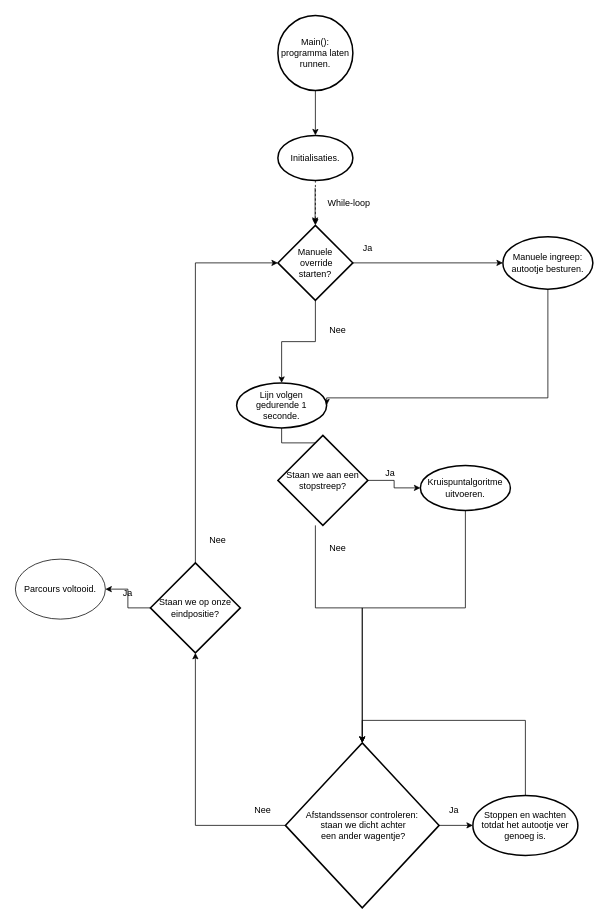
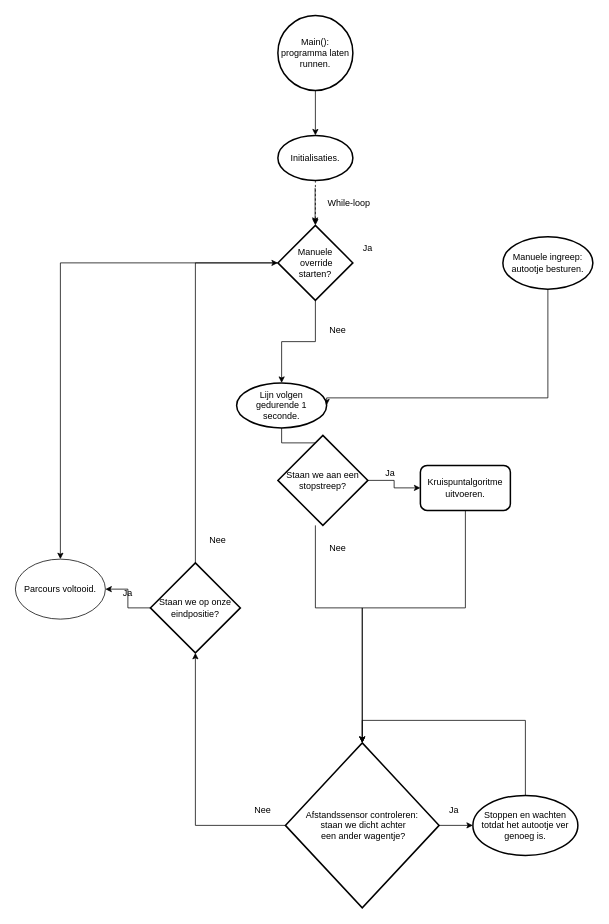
  <mxCell id="0" />
  <mxCell id="1" parent="0" />
  <mxCell id="2" value="" style="edgeStyle=orthogonalEdgeStyle;rounded=0;orthogonalLoop=1;jettySize=auto;html=1;" parent="1" source="3" target="15" edge="1"><mxGeometry relative="1" as="geometry" /></mxCell>
  <mxCell id="3" value="Main(): programma laten runnen." style="strokeWidth=2;html=1;shape=mxgraph.flowchart.start_2;whiteSpace=wrap;" parent="1" vertex="1"><mxGeometry x="370" y="20" width="100" height="100" as="geometry" /></mxCell>
  <mxCell id="4" value="" style="endArrow=classic;html=1;" parent="1" edge="1"><mxGeometry width="50" height="50" relative="1" as="geometry"><mxPoint x="419.66" y="250" as="sourcePoint" /><mxPoint x="419.66" y="298" as="targetPoint" /><Array as="points"><mxPoint x="419.66" y="268" /></Array></mxGeometry></mxCell>
  <mxCell id="5" value="" style="edgeStyle=orthogonalEdgeStyle;rounded=0;orthogonalLoop=1;jettySize=auto;html=1;" parent="1" source="7" target="11" edge="1"><mxGeometry relative="1" as="geometry" /></mxCell>
- <mxCell id="6" style="edgeStyle=orthogonalEdgeStyle;rounded=0;orthogonalLoop=1;jettySize=auto;html=1;entryX=0;entryY=0.5;entryDx=0;entryDy=0;" edge="1" parent="1" source="7" target="9"><mxGeometry relative="1" as="geometry" /></mxCell>
+ <mxCell id="6" style="edgeStyle=orthogonalEdgeStyle;rounded=0;orthogonalLoop=1;jettySize=auto;html=1;" edge="1" parent="1" source="7" target="36"><mxGeometry relative="1" as="geometry" /></mxCell>
  <mxCell id="7" value="Manuele&lt;br&gt;&amp;nbsp;override &lt;br&gt;starten?" style="strokeWidth=2;html=1;shape=mxgraph.flowchart.decision;whiteSpace=wrap;" parent="1" vertex="1"><mxGeometry x="370" y="300" width="100" height="100" as="geometry" /></mxCell>
  <mxCell id="8" style="edgeStyle=orthogonalEdgeStyle;rounded=0;orthogonalLoop=1;jettySize=auto;html=1;entryX=1;entryY=0.5;entryDx=0;entryDy=0;" edge="1" parent="1" source="9" target="11"><mxGeometry relative="1" as="geometry"><Array as="points"><mxPoint x="730" y="530" /></Array></mxGeometry></mxCell>
  <mxCell id="9" value="Manuele ingreep: autootje besturen." style="ellipse;whiteSpace=wrap;html=1;strokeWidth=2;" parent="1" vertex="1"><mxGeometry x="670" y="315" width="120" height="70" as="geometry" /></mxCell>
  <mxCell id="10" value="" style="edgeStyle=orthogonalEdgeStyle;rounded=0;orthogonalLoop=1;jettySize=auto;html=1;" parent="1" source="11" target="19" edge="1"><mxGeometry relative="1" as="geometry" /></mxCell>
  <mxCell id="11" value="Lijn volgen gedurende 1 seconde." style="ellipse;whiteSpace=wrap;html=1;strokeWidth=2;" parent="1" vertex="1"><mxGeometry x="315" y="510" width="120" height="60" as="geometry" /></mxCell>
  <mxCell id="12" value="Ja" style="text;html=1;strokeColor=none;fillColor=none;align=center;verticalAlign=middle;whiteSpace=wrap;rounded=0;" parent="1" vertex="1"><mxGeometry x="470" y="320" width="40" height="20" as="geometry" /></mxCell>
  <mxCell id="13" value="Nee" style="text;html=1;strokeColor=none;fillColor=none;align=center;verticalAlign=middle;whiteSpace=wrap;rounded=0;" parent="1" vertex="1"><mxGeometry x="430" y="430" width="40" height="20" as="geometry" /></mxCell>
  <mxCell id="14" value="" style="edgeStyle=orthogonalEdgeStyle;rounded=0;orthogonalLoop=1;jettySize=auto;html=1;dashed=1;" parent="1" source="15" target="7" edge="1"><mxGeometry relative="1" as="geometry" /></mxCell>
  <mxCell id="15" value="Initialisaties." style="strokeWidth=2;html=1;shape=mxgraph.flowchart.start_1;whiteSpace=wrap;" parent="1" vertex="1"><mxGeometry x="370" y="180" width="100" height="60" as="geometry" /></mxCell>
  <mxCell id="16" value="While-loop" style="text;html=1;strokeColor=none;fillColor=none;align=center;verticalAlign=middle;whiteSpace=wrap;rounded=0;" parent="1" vertex="1"><mxGeometry x="430" y="260" width="70" height="20" as="geometry" /></mxCell>
  <mxCell id="17" value="" style="edgeStyle=orthogonalEdgeStyle;rounded=0;orthogonalLoop=1;jettySize=auto;html=1;" parent="1" source="19" target="21" edge="1"><mxGeometry relative="1" as="geometry" /></mxCell>
  <mxCell id="18" value="" style="edgeStyle=orthogonalEdgeStyle;rounded=0;orthogonalLoop=1;jettySize=auto;html=1;entryX=0.5;entryY=0;entryDx=0;entryDy=0;entryPerimeter=0;" parent="1" source="19" target="27" edge="1"><mxGeometry relative="1" as="geometry"><mxPoint x="510" y="1060" as="targetPoint" /><Array as="points"><mxPoint x="420" y="810" /><mxPoint x="483" y="810" /></Array></mxGeometry></mxCell>
  <mxCell id="19" value="Staan we aan een stopstreep?" style="strokeWidth=2;html=1;shape=mxgraph.flowchart.decision;whiteSpace=wrap;" parent="1" vertex="1"><mxGeometry x="370" y="580" width="120" height="120" as="geometry" /></mxCell>
  <mxCell id="20" style="edgeStyle=orthogonalEdgeStyle;rounded=0;orthogonalLoop=1;jettySize=auto;html=1;entryX=0.5;entryY=0;entryDx=0;entryDy=0;entryPerimeter=0;" edge="1" parent="1" source="21" target="27"><mxGeometry relative="1" as="geometry"><Array as="points"><mxPoint x="620" y="810" /><mxPoint x="483" y="810" /></Array></mxGeometry></mxCell>
- <mxCell id="21" value="Kruispuntalgoritme uitvoeren." style="ellipse;whiteSpace=wrap;html=1;strokeWidth=2;" parent="1" vertex="1"><mxGeometry x="560" y="620" width="120" height="60" as="geometry" /></mxCell>
+ <mxCell id="21" value="Kruispuntalgoritme uitvoeren." style="whiteSpace=wrap;html=1;strokeWidth=2;rounded=1;" parent="1" vertex="1"><mxGeometry x="560" y="620" width="120" height="60" as="geometry" /></mxCell>
  <mxCell id="22" value="Ja" style="text;html=1;strokeColor=none;fillColor=none;align=center;verticalAlign=middle;whiteSpace=wrap;rounded=0;" parent="1" vertex="1"><mxGeometry x="500" y="620" width="40" height="20" as="geometry" /></mxCell>
  <mxCell id="23" value="Nee" style="text;html=1;strokeColor=none;fillColor=none;align=center;verticalAlign=middle;whiteSpace=wrap;rounded=0;" parent="1" vertex="1"><mxGeometry x="430" y="720" width="40" height="20" as="geometry" /></mxCell>
  <mxCell id="24" value="" style="edgeStyle=orthogonalEdgeStyle;rounded=0;orthogonalLoop=1;jettySize=auto;html=1;" parent="1" source="27" target="29" edge="1"><mxGeometry relative="1" as="geometry" /></mxCell>
  <mxCell id="25" style="edgeStyle=orthogonalEdgeStyle;rounded=0;orthogonalLoop=1;jettySize=auto;html=1;exitX=0;exitY=0.5;exitDx=0;exitDy=0;exitPerimeter=0;entryX=0;entryY=0.5;entryDx=0;entryDy=0;entryPerimeter=0;startArrow=none;" parent="1" source="33" target="7" edge="1"><mxGeometry relative="1" as="geometry"><mxPoint x="220" y="300" as="targetPoint" /><Array as="points"><mxPoint x="260" y="350" /></Array></mxGeometry></mxCell>
  <mxCell id="26" style="edgeStyle=orthogonalEdgeStyle;rounded=0;orthogonalLoop=1;jettySize=auto;html=1;entryX=0.5;entryY=1;entryDx=0;entryDy=0;entryPerimeter=0;" edge="1" parent="1" source="27" target="33"><mxGeometry relative="1" as="geometry" /></mxCell>
  <mxCell id="27" value="Afstandssensor controleren:&lt;br&gt;&amp;nbsp;staan we dicht achter&lt;br&gt;&amp;nbsp;een ander wagentje?" style="strokeWidth=2;html=1;shape=mxgraph.flowchart.decision;whiteSpace=wrap;" parent="1" vertex="1"><mxGeometry x="380" y="990" width="205" height="220" as="geometry" /></mxCell>
  <mxCell id="28" style="edgeStyle=orthogonalEdgeStyle;rounded=0;orthogonalLoop=1;jettySize=auto;html=1;entryX=0.5;entryY=0;entryDx=0;entryDy=0;entryPerimeter=0;" edge="1" parent="1" source="29" target="27"><mxGeometry relative="1" as="geometry"><Array as="points"><mxPoint x="700" y="960" /><mxPoint x="483" y="960" /></Array></mxGeometry></mxCell>
  <mxCell id="29" value="Stoppen en wachten totdat het autootje ver genoeg is." style="ellipse;whiteSpace=wrap;html=1;strokeWidth=2;" parent="1" vertex="1"><mxGeometry x="630" y="1060" width="140" height="80" as="geometry" /></mxCell>
  <mxCell id="30" value="Ja" style="text;html=1;strokeColor=none;fillColor=none;align=center;verticalAlign=middle;whiteSpace=wrap;rounded=0;" parent="1" vertex="1"><mxGeometry x="585" y="1070" width="40" height="20" as="geometry" /></mxCell>
  <mxCell id="31" value="Nee" style="text;html=1;strokeColor=none;fillColor=none;align=center;verticalAlign=middle;whiteSpace=wrap;rounded=0;" parent="1" vertex="1"><mxGeometry x="330" y="1070" width="40" height="20" as="geometry" /></mxCell>
  <mxCell id="32" style="edgeStyle=orthogonalEdgeStyle;rounded=0;orthogonalLoop=1;jettySize=auto;html=1;entryX=1;entryY=0.5;entryDx=0;entryDy=0;" edge="1" parent="1" source="33" target="36"><mxGeometry relative="1" as="geometry" /></mxCell>
  <mxCell id="33" value="Staan we op onze eindpositie?" style="strokeWidth=2;html=1;shape=mxgraph.flowchart.decision;whiteSpace=wrap;" vertex="1" parent="1"><mxGeometry x="200" y="750" width="120" height="120" as="geometry" /></mxCell>
  <mxCell id="34" value="Nee" style="text;html=1;strokeColor=none;fillColor=none;align=center;verticalAlign=middle;whiteSpace=wrap;rounded=0;" vertex="1" parent="1"><mxGeometry x="270" y="710" width="40" height="20" as="geometry" /></mxCell>
  <mxCell id="35" value="Ja" style="text;html=1;strokeColor=none;fillColor=none;align=center;verticalAlign=middle;whiteSpace=wrap;rounded=0;" vertex="1" parent="1"><mxGeometry x="150" y="780" width="40" height="20" as="geometry" /></mxCell>
  <mxCell id="36" value="Parcours voltooid." style="ellipse;whiteSpace=wrap;html=1;" vertex="1" parent="1"><mxGeometry x="20" y="745" width="120" height="80" as="geometry" /></mxCell>
